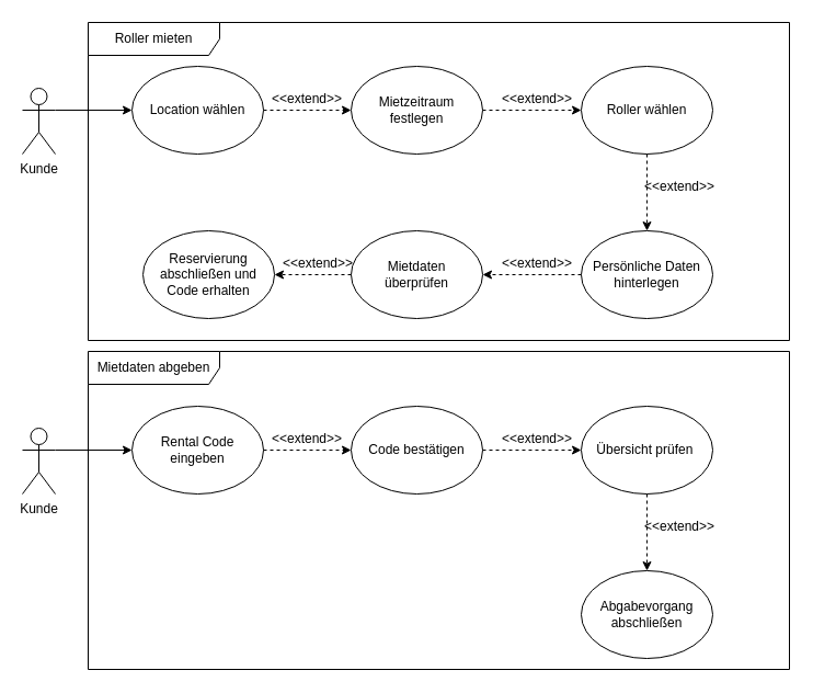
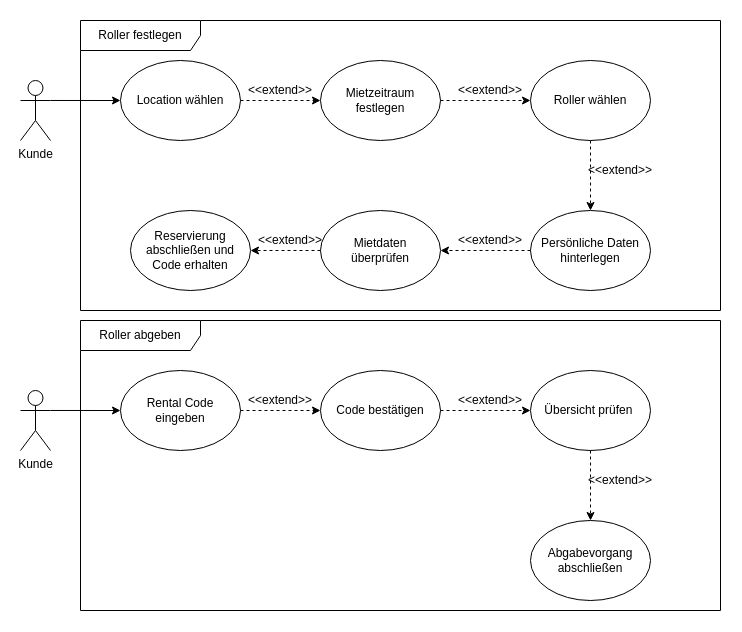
  <mxCell id="0" />
  <mxCell id="1" parent="0" />
  <mxCell id="2" value="Kunde" style="shape=umlActor;verticalLabelPosition=bottom;labelBackgroundColor=#ffffff;verticalAlign=top;html=1;outlineConnect=0;" parent="1" vertex="1"><mxGeometry x="20" y="80" width="30" height="60" as="geometry" /></mxCell>
  <mxCell id="3" value="Location wählen" style="ellipse;whiteSpace=wrap;html=1;" parent="1" vertex="1"><mxGeometry x="120" y="60" width="120" height="80" as="geometry" /></mxCell>
  <mxCell id="4" value="Mietzeitraum festlegen" style="ellipse;whiteSpace=wrap;html=1;" parent="1" vertex="1"><mxGeometry x="320" y="60" width="120" height="80" as="geometry" /></mxCell>
  <mxCell id="5" value="Roller wählen" style="ellipse;whiteSpace=wrap;html=1;" parent="1" vertex="1"><mxGeometry x="530" y="60" width="120" height="80" as="geometry" /></mxCell>
  <mxCell id="6" value="" style="endArrow=classic;html=1;entryX=0;entryY=0.5;entryDx=0;entryDy=0;exitX=1;exitY=0.333;exitDx=0;exitDy=0;exitPerimeter=0;" parent="1" source="2" target="3" edge="1"><mxGeometry width="50" height="50" relative="1" as="geometry"><mxPoint x="70" y="310" as="sourcePoint" /><mxPoint x="100" y="300" as="targetPoint" /></mxGeometry></mxCell>
  <mxCell id="7" value="" style="endArrow=classic;html=1;entryX=0;entryY=0.5;entryDx=0;entryDy=0;dashed=1;" parent="1" source="3" target="4" edge="1"><mxGeometry width="50" height="50" relative="1" as="geometry"><mxPoint x="260" y="360" as="sourcePoint" /><mxPoint x="330.711" y="310" as="targetPoint" /></mxGeometry></mxCell>
  <mxCell id="8" value="" style="endArrow=classic;html=1;entryX=0;entryY=0.5;entryDx=0;entryDy=0;dashed=1;" parent="1" source="4" target="5" edge="1"><mxGeometry width="50" height="50" relative="1" as="geometry"><mxPoint x="460" y="360" as="sourcePoint" /><mxPoint x="530.711" y="310" as="targetPoint" /></mxGeometry></mxCell>
  <mxCell id="9" value="&amp;lt;&amp;lt;extend&amp;gt;&amp;gt;" style="text;html=1;strokeColor=none;fillColor=none;align=center;verticalAlign=middle;whiteSpace=wrap;rounded=0;rotation=0;" parent="1" vertex="1"><mxGeometry x="260" y="80" width="40" height="20" as="geometry" /></mxCell>
  <mxCell id="10" value="&amp;lt;&amp;lt;extend&amp;gt;&amp;gt;" style="text;html=1;strokeColor=none;fillColor=none;align=center;verticalAlign=middle;whiteSpace=wrap;rounded=0;" parent="1" vertex="1"><mxGeometry x="470" y="80" width="40" height="20" as="geometry" /></mxCell>
  <mxCell id="11" value="Persönliche Daten hinterlegen" style="ellipse;whiteSpace=wrap;html=1;" parent="1" vertex="1"><mxGeometry x="530" y="210" width="120" height="80" as="geometry" /></mxCell>
  <mxCell id="12" value="Mietdaten &lt;br&gt;überprüfen" style="ellipse;whiteSpace=wrap;html=1;" parent="1" vertex="1"><mxGeometry x="320" y="210" width="120" height="80" as="geometry" /></mxCell>
  <mxCell id="13" value="Reservierung abschließen und Code erhalten" style="ellipse;whiteSpace=wrap;html=1;" parent="1" vertex="1"><mxGeometry x="130" y="210" width="120" height="80" as="geometry" /></mxCell>
  <mxCell id="14" value="" style="endArrow=classic;html=1;entryX=0.5;entryY=0;entryDx=0;entryDy=0;dashed=1;exitX=0.5;exitY=1;exitDx=0;exitDy=0;" parent="1" source="5" target="11" edge="1"><mxGeometry width="50" height="50" relative="1" as="geometry"><mxPoint x="450" y="110" as="sourcePoint" /><mxPoint x="540" y="110" as="targetPoint" /></mxGeometry></mxCell>
  <mxCell id="15" value="" style="endArrow=classic;html=1;entryX=1;entryY=0.5;entryDx=0;entryDy=0;dashed=1;exitX=0;exitY=0.5;exitDx=0;exitDy=0;" parent="1" source="11" target="12" edge="1"><mxGeometry width="50" height="50" relative="1" as="geometry"><mxPoint x="460" y="120" as="sourcePoint" /><mxPoint x="550" y="120" as="targetPoint" /></mxGeometry></mxCell>
  <mxCell id="16" value="" style="endArrow=classic;html=1;entryX=1;entryY=0.5;entryDx=0;entryDy=0;dashed=1;exitX=0;exitY=0.5;exitDx=0;exitDy=0;" parent="1" source="12" target="13" edge="1"><mxGeometry width="50" height="50" relative="1" as="geometry"><mxPoint x="470" y="130" as="sourcePoint" /><mxPoint x="560" y="130" as="targetPoint" /></mxGeometry></mxCell>
  <mxCell id="17" value="&amp;lt;&amp;lt;extend&amp;gt;&amp;gt;" style="text;html=1;strokeColor=none;fillColor=none;align=center;verticalAlign=middle;whiteSpace=wrap;rounded=0;" parent="1" vertex="1"><mxGeometry x="600" y="160" width="40" height="20" as="geometry" /></mxCell>
  <mxCell id="18" value="&amp;lt;&amp;lt;extend&amp;gt;&amp;gt;" style="text;html=1;strokeColor=none;fillColor=none;align=center;verticalAlign=middle;whiteSpace=wrap;rounded=0;" parent="1" vertex="1"><mxGeometry x="470" y="230" width="40" height="20" as="geometry" /></mxCell>
  <mxCell id="19" value="&amp;lt;&amp;lt;extend&amp;gt;&amp;gt;" style="text;html=1;strokeColor=none;fillColor=none;align=center;verticalAlign=middle;whiteSpace=wrap;rounded=0;" parent="1" vertex="1"><mxGeometry x="270" y="230" width="40" height="20" as="geometry" /></mxCell>
  <mxCell id="20" value="Kunde" style="shape=umlActor;verticalLabelPosition=bottom;labelBackgroundColor=#ffffff;verticalAlign=top;html=1;outlineConnect=0;" parent="1" vertex="1"><mxGeometry x="20" y="390" width="30" height="60" as="geometry" /></mxCell>
  <mxCell id="21" value="Rental Code eingeben" style="ellipse;whiteSpace=wrap;html=1;" parent="1" vertex="1"><mxGeometry x="120" y="370" width="120" height="80" as="geometry" /></mxCell>
  <mxCell id="22" value="Code bestätigen" style="ellipse;whiteSpace=wrap;html=1;" parent="1" vertex="1"><mxGeometry x="320" y="370" width="120" height="80" as="geometry" /></mxCell>
  <mxCell id="23" value="Übersicht prüfen&amp;nbsp;" style="ellipse;whiteSpace=wrap;html=1;" parent="1" vertex="1"><mxGeometry x="530" y="370" width="120" height="80" as="geometry" /></mxCell>
  <mxCell id="24" value="" style="endArrow=classic;html=1;entryX=0;entryY=0.5;entryDx=0;entryDy=0;exitX=1;exitY=0.333;exitDx=0;exitDy=0;exitPerimeter=0;" parent="1" source="20" target="21" edge="1"><mxGeometry width="50" height="50" relative="1" as="geometry"><mxPoint x="70" y="620" as="sourcePoint" /><mxPoint x="100" y="610" as="targetPoint" /></mxGeometry></mxCell>
  <mxCell id="25" value="" style="endArrow=classic;html=1;entryX=0;entryY=0.5;entryDx=0;entryDy=0;dashed=1;" parent="1" source="21" target="22" edge="1"><mxGeometry width="50" height="50" relative="1" as="geometry"><mxPoint x="260" y="670" as="sourcePoint" /><mxPoint x="330.711" y="620" as="targetPoint" /></mxGeometry></mxCell>
  <mxCell id="26" value="" style="endArrow=classic;html=1;entryX=0;entryY=0.5;entryDx=0;entryDy=0;dashed=1;" parent="1" source="22" target="23" edge="1"><mxGeometry width="50" height="50" relative="1" as="geometry"><mxPoint x="460" y="670" as="sourcePoint" /><mxPoint x="530.711" y="620" as="targetPoint" /></mxGeometry></mxCell>
  <mxCell id="27" value="&amp;lt;&amp;lt;extend&amp;gt;&amp;gt;" style="text;html=1;strokeColor=none;fillColor=none;align=center;verticalAlign=middle;whiteSpace=wrap;rounded=0;rotation=0;" parent="1" vertex="1"><mxGeometry x="260" y="390" width="40" height="20" as="geometry" /></mxCell>
  <mxCell id="28" value="&amp;lt;&amp;lt;extend&amp;gt;&amp;gt;" style="text;html=1;strokeColor=none;fillColor=none;align=center;verticalAlign=middle;whiteSpace=wrap;rounded=0;" parent="1" vertex="1"><mxGeometry x="470" y="390" width="40" height="20" as="geometry" /></mxCell>
  <mxCell id="29" value="Abgabevorgang abschließen" style="ellipse;whiteSpace=wrap;html=1;" parent="1" vertex="1"><mxGeometry x="530" y="520" width="120" height="80" as="geometry" /></mxCell>
  <mxCell id="30" value="" style="endArrow=classic;html=1;entryX=0.5;entryY=0;entryDx=0;entryDy=0;dashed=1;exitX=0.5;exitY=1;exitDx=0;exitDy=0;" parent="1" source="23" target="29" edge="1"><mxGeometry width="50" height="50" relative="1" as="geometry"><mxPoint x="450" y="420" as="sourcePoint" /><mxPoint x="540" y="420" as="targetPoint" /></mxGeometry></mxCell>
  <mxCell id="31" value="&amp;lt;&amp;lt;extend&amp;gt;&amp;gt;" style="text;html=1;strokeColor=none;fillColor=none;align=center;verticalAlign=middle;whiteSpace=wrap;rounded=0;" parent="1" vertex="1"><mxGeometry x="600" y="470" width="40" height="20" as="geometry" /></mxCell>
- <mxCell id="32" value="Roller mieten" style="shape=umlFrame;whiteSpace=wrap;html=1;width=120;height=30;" parent="1" vertex="1"><mxGeometry x="80" width="640" height="290" as="geometry" y="20" /></mxCell>
- <mxCell id="33" value="Mietdaten abgeben" style="shape=umlFrame;whiteSpace=wrap;html=1;width=120;height=30;" parent="1" vertex="1"><mxGeometry x="80" y="320" width="640" height="290" as="geometry" /></mxCell>
+ <mxCell id="32" value="Roller festlegen" style="shape=umlFrame;whiteSpace=wrap;html=1;width=120;height=30;" parent="1" vertex="1"><mxGeometry x="80" width="640" height="290" as="geometry" y="20" /></mxCell>
+ <mxCell id="33" value="Roller abgeben" style="shape=umlFrame;whiteSpace=wrap;html=1;width=120;height=30;" parent="1" vertex="1"><mxGeometry x="80" y="320" width="640" height="290" as="geometry" /></mxCell>
